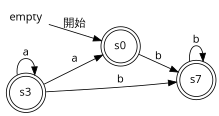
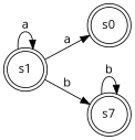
  digraph {
    fontname="Open Sans"
    rankdir=LR
    node [fontname="Open Sans" shape=doublecircle]
    edge [fontname="Open Sans"]
-   empty [shape=plaintext]
    s0
    n3 [label=s7]
-   s1 [label=s3]
-   empty -> s0 [label="開始"]
-   s0 -> n3 [label=b]
+   s1
    n3 -> n3 [label=b]
    s1 -> s0 [label=a]
    s1 -> n3 [label=b]
    s1 -> s1 [label=a]
  }
